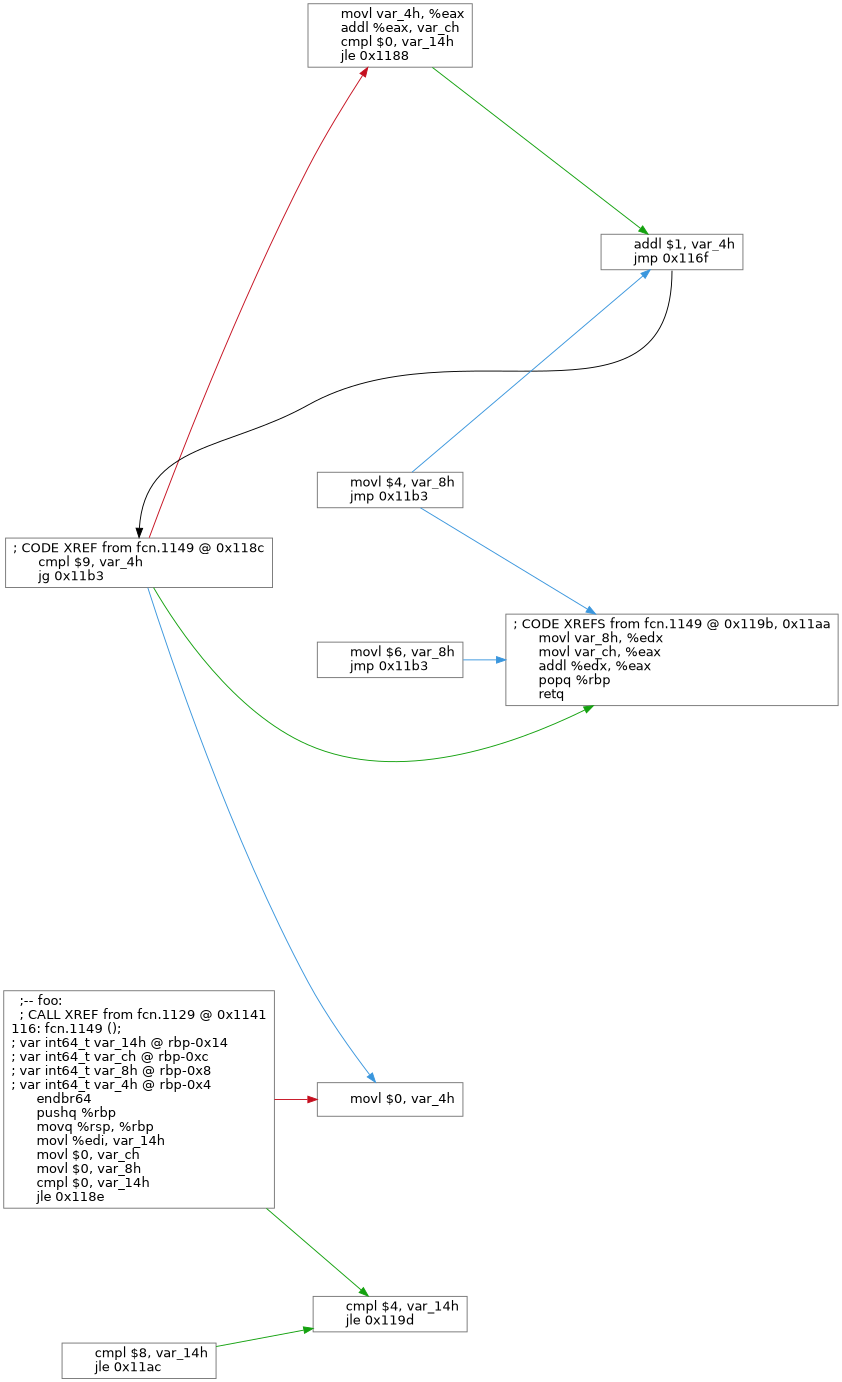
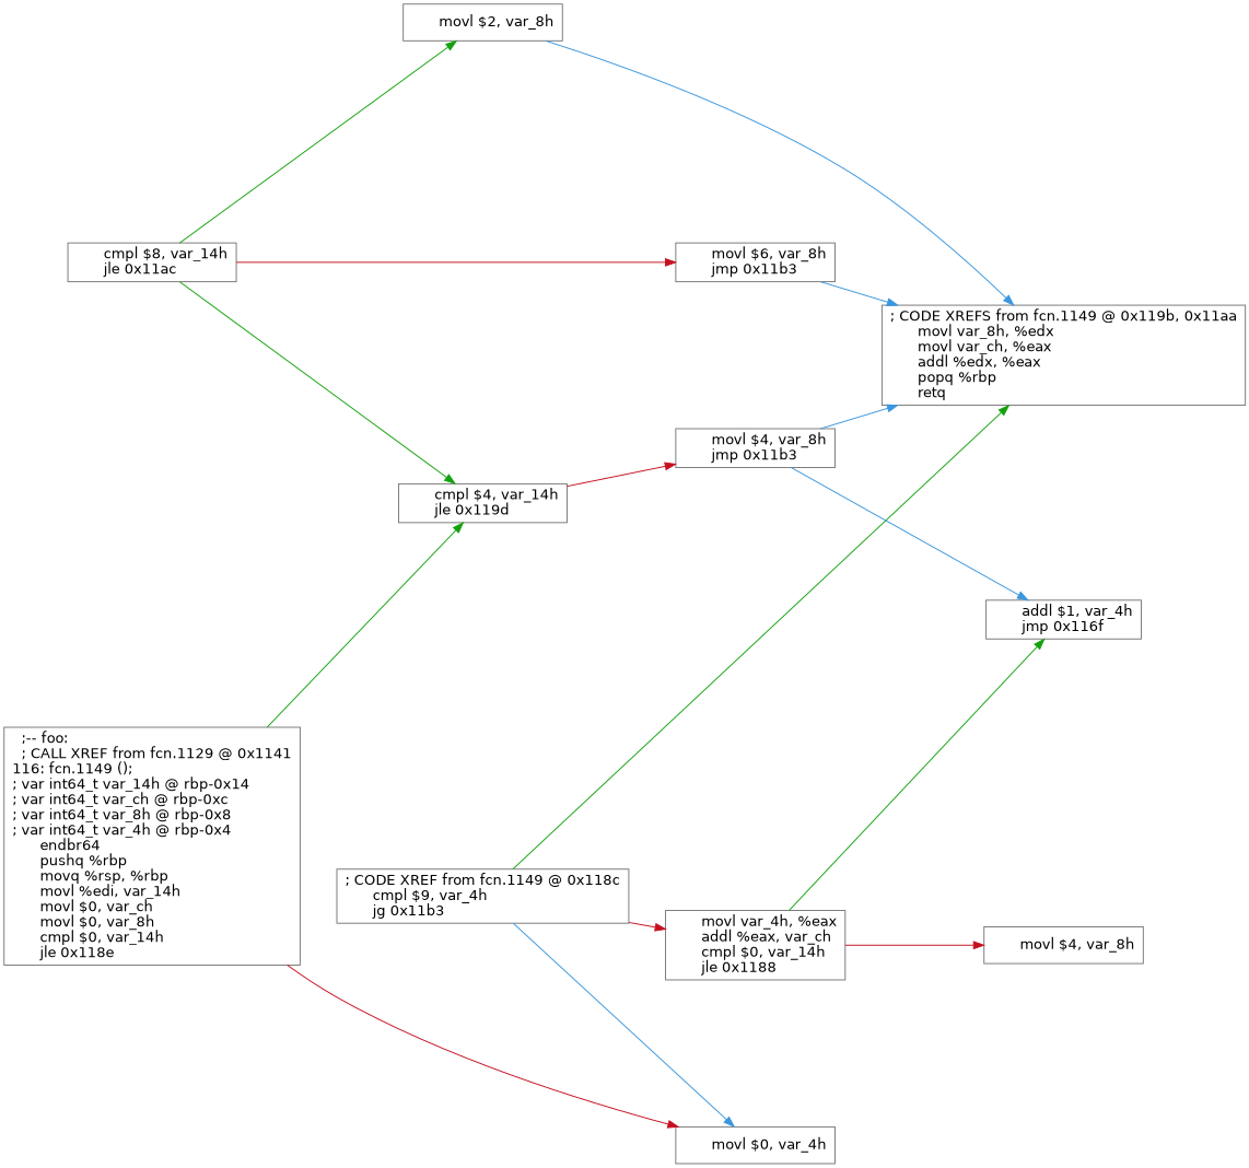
  digraph {
    clusterrank=global
    fontname="DejaVu Sans"
    nodesep=2
    rankdir=LR
    node [color="#767676" fillcolor=white fontname="DejaVu Sans" shape=box style=filled]
    edge [arrowhead=normal color="#c50f1f" fontname="DejaVu Sans"]
    n1 [label="; CODE XREF from fcn.1149 @ 0x118c\l      cmpl $9, var_4h\l      jg 0x11b3\l"]
    n2 [label="      movl var_4h, %eax\l      addl %eax, var_ch\l      cmpl $0, var_14h\l      jle 0x1188\l"]
+   n3 [label="      movl $4, var_8h\l"]
    n4 [label="      addl $1, var_4h\l      jmp 0x116f\l"]
    n5 [label="; CODE XREFS from fcn.1149 @ 0x119b, 0x11aa\l      movl var_8h, %edx\l      movl var_ch, %eax\l      addl %edx, %eax\l      popq %rbp\l      retq\l"]
    n6 [label="      movl $0, var_4h\l"]
    n7 [label="  ;-- foo:\l  ; CALL XREF from fcn.1129 @ 0x1141\l116: fcn.1149 ();\l; var int64_t var_14h @ rbp-0x14\l; var int64_t var_ch @ rbp-0xc\l; var int64_t var_8h @ rbp-0x8\l; var int64_t var_4h @ rbp-0x4\l      endbr64\l      pushq %rbp\l      movq %rsp, %rbp\l      movl %edi, var_14h\l      movl $0, var_ch\l      movl $0, var_8h\l      cmpl $0, var_14h\l      jle 0x118e\l"]
    n8 [label="      cmpl $4, var_14h\l      jle 0x119d\l"]
    n9 [label="      movl $4, var_8h\l      jmp 0x11b3\l"]
    n10 [label="      cmpl $8, var_14h\l      jle 0x11ac\l"]
    n11 [label="      movl $6, var_8h\l      jmp 0x11b3\l"]
+   n12 [label="      movl $2, var_8h\l"]
    subgraph cluster_1 {
      n1
      n2
+     n3
      n4
    }
    subgraph sub_2 {
      rank=max
      n5
    }
    n1 -> n2
    n1 -> n5 [color="#13a10e"]
    n1 -> n6 [color="#3a96dd"]
+   n2 -> n3
    n2 -> n4 [color="#13a10e"]
-   n4 -> n1 [headport=n tailport=s color=""]
    n7 -> n6
    n7 -> n8 [color="#13a10e"]
+   n8 -> n9
    n9 -> n4 [color="#3a96dd"]
    n9 -> n5 [color="#3a96dd"]
    n10 -> n8 [color="#13a10e"]
+   n10 -> n11
+   n10 -> n12 [color="#13a10e"]
    n11 -> n5 [color="#3a96dd"]
+   n12 -> n5 [color="#3a96dd"]
  }
